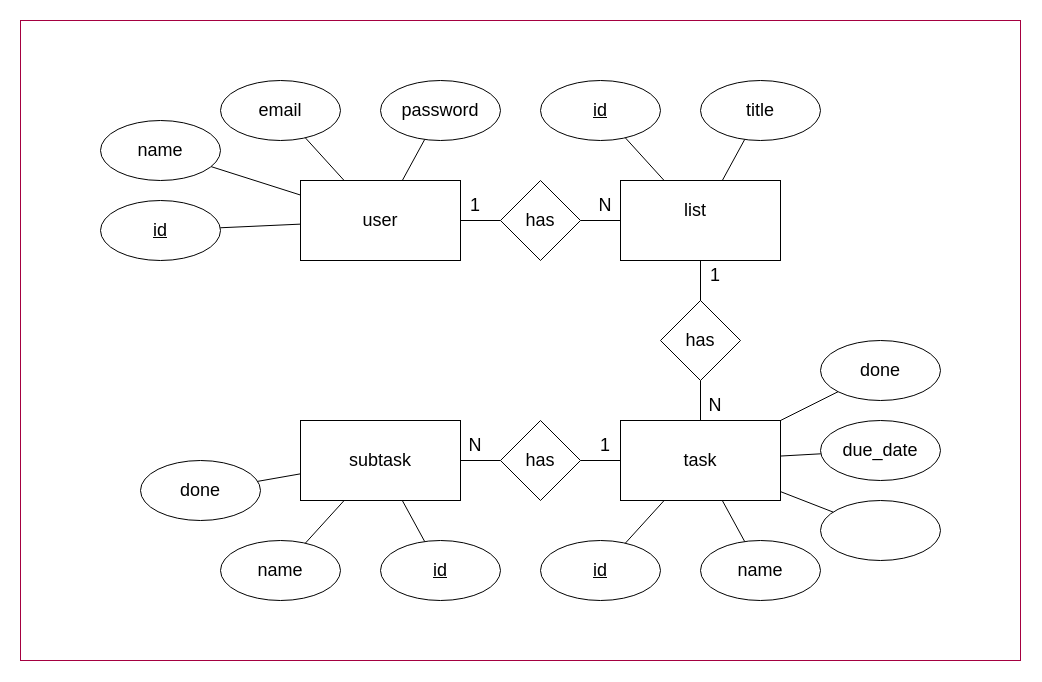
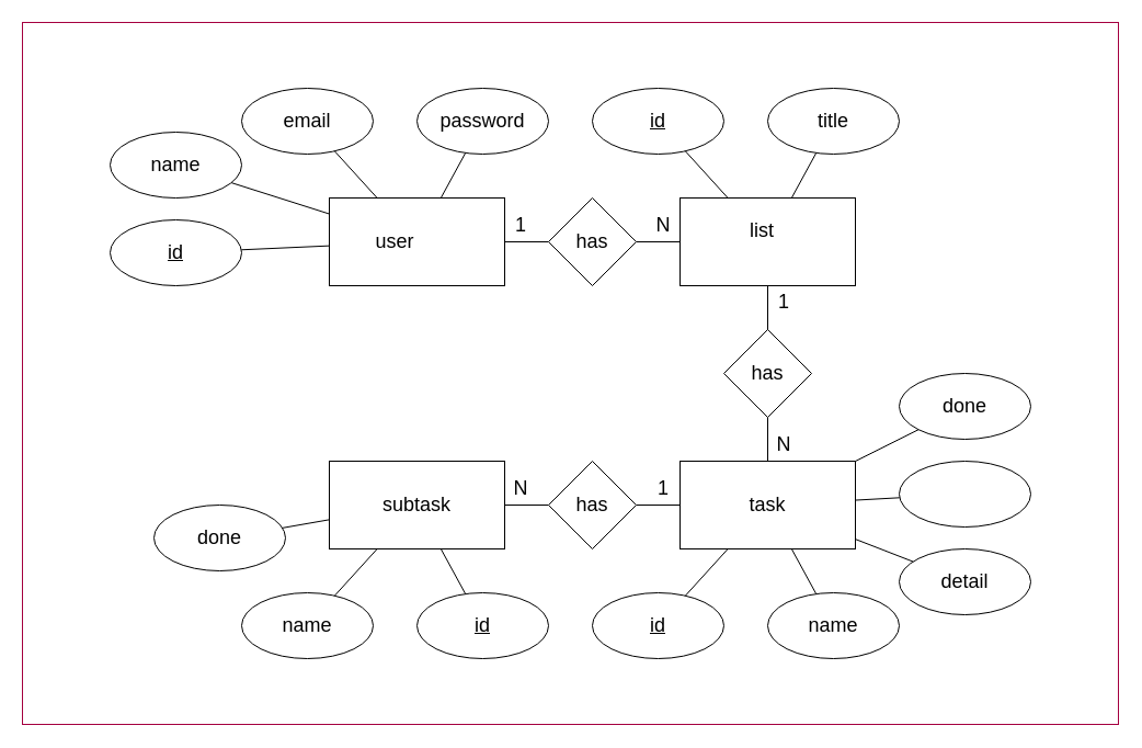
  <mxCell id="0" />
  <mxCell id="1" parent="0" />
  <mxCell id="2" value="" style="rounded=0;whiteSpace=wrap;html=1;fontSize=18;fontColor=#ffffff;strokeColor=#A50040;fillColor=#FFFFFF;" vertex="1" parent="1"><mxGeometry x="20" y="20" width="1000" height="640" as="geometry" /></mxCell>
  <mxCell id="3" value="" style="group" vertex="1" connectable="0" parent="1"><mxGeometry x="300" y="180" width="160" height="80" as="geometry" /></mxCell>
  <mxCell id="4" value="" style="html=1;dashed=0;whitespace=wrap;fillColor=#FFFFFF;strokeColor=#000000;" vertex="1" parent="3"><mxGeometry width="160" height="80" as="geometry" /></mxCell>
- <mxCell id="5" value="&lt;font color=&quot;#000000&quot; style=&quot;font-size: 18px&quot;&gt;user&lt;/font&gt;" style="text;html=1;strokeColor=none;fillColor=none;align=center;verticalAlign=middle;whiteSpace=wrap;rounded=0;" vertex="1" parent="3"><mxGeometry x="50" y="25" width="60" height="30" as="geometry" /></mxCell>
+ <mxCell id="5" value="&lt;font color=&quot;#000000&quot; style=&quot;font-size: 18px&quot;&gt;user&lt;/font&gt;" style="text;html=1;strokeColor=none;fillColor=none;align=center;verticalAlign=middle;whiteSpace=wrap;rounded=0;" vertex="1" parent="3"><mxGeometry x="30" y="25" width="60" height="30" as="geometry" /></mxCell>
  <mxCell id="6" value="" style="group" vertex="1" connectable="0" parent="1"><mxGeometry x="620" y="180" width="160" height="80" as="geometry" /></mxCell>
  <mxCell id="7" value="" style="html=1;dashed=0;whitespace=wrap;fillColor=#FFFFFF;strokeColor=#000000;" vertex="1" parent="6"><mxGeometry width="160" height="80" as="geometry" /></mxCell>
  <mxCell id="8" value="&lt;font color=&quot;#000000&quot; style=&quot;font-size: 18px&quot;&gt;list&lt;/font&gt;" style="text;html=1;strokeColor=none;fillColor=none;align=center;verticalAlign=middle;whiteSpace=wrap;rounded=0;" vertex="1" parent="6"><mxGeometry x="45" y="15" width="60" height="30" as="geometry" /></mxCell>
  <mxCell id="9" style="edgeStyle=none;html=1;fontSize=20;fontColor=#000000;endArrow=none;endFill=0;strokeColor=#000000;" edge="1" parent="1" source="23" target="7"><mxGeometry relative="1" as="geometry" /></mxCell>
  <mxCell id="10" style="edgeStyle=none;html=1;fontSize=20;fontColor=#000000;endArrow=none;endFill=0;strokeColor=#000000;" edge="1" parent="1" source="26" target="12"><mxGeometry relative="1" as="geometry" /></mxCell>
  <mxCell id="11" value="" style="group" vertex="1" connectable="0" parent="1"><mxGeometry x="620" y="420" width="160" height="80" as="geometry" /></mxCell>
  <mxCell id="12" value="" style="html=1;dashed=0;whitespace=wrap;fillColor=#FFFFFF;strokeColor=#000000;" vertex="1" parent="11"><mxGeometry width="160" height="80" as="geometry" /></mxCell>
  <mxCell id="13" value="&lt;font color=&quot;#000000&quot; style=&quot;font-size: 18px&quot;&gt;task&lt;/font&gt;" style="text;html=1;strokeColor=none;fillColor=none;align=center;verticalAlign=middle;whiteSpace=wrap;rounded=0;" vertex="1" parent="11"><mxGeometry x="50" y="25" width="60" height="30" as="geometry" /></mxCell>
  <mxCell id="14" style="edgeStyle=none;html=1;fontSize=20;fontColor=#000000;endArrow=none;endFill=0;strokeColor=#000000;" edge="1" parent="1" source="29" target="17"><mxGeometry relative="1" as="geometry" /></mxCell>
  <mxCell id="15" value="" style="group" vertex="1" connectable="0" parent="1"><mxGeometry x="300" y="420" width="160" height="80" as="geometry" /></mxCell>
  <mxCell id="16" value="" style="group" vertex="1" connectable="0" parent="15"><mxGeometry width="160" height="80" as="geometry" /></mxCell>
  <mxCell id="17" value="" style="html=1;dashed=0;whitespace=wrap;fillColor=#FFFFFF;strokeColor=#000000;" vertex="1" parent="16"><mxGeometry width="160" height="80" as="geometry" /></mxCell>
  <mxCell id="18" value="&lt;font color=&quot;#000000&quot; style=&quot;font-size: 18px&quot;&gt;subtask&lt;/font&gt;" style="text;html=1;strokeColor=none;fillColor=none;align=center;verticalAlign=middle;whiteSpace=wrap;rounded=0;" vertex="1" parent="16"><mxGeometry x="50" y="25" width="60" height="30" as="geometry" /></mxCell>
  <mxCell id="19" style="edgeStyle=none;html=1;fontSize=20;fontColor=#000000;endArrow=none;endFill=0;strokeColor=#000000;" edge="1" parent="1" source="4" target="23"><mxGeometry relative="1" as="geometry" /></mxCell>
  <mxCell id="20" style="edgeStyle=none;html=1;entryX=0.5;entryY=1;entryDx=0;entryDy=0;fontSize=20;fontColor=#000000;endArrow=none;endFill=0;strokeColor=#000000;" edge="1" parent="1" source="7" target="27"><mxGeometry relative="1" as="geometry" /></mxCell>
  <mxCell id="21" style="edgeStyle=none;html=1;fontSize=20;fontColor=#000000;endArrow=none;endFill=0;strokeColor=#000000;" edge="1" parent="1" source="12" target="29"><mxGeometry relative="1" as="geometry" /></mxCell>
  <mxCell id="22" value="" style="group" vertex="1" connectable="0" parent="1"><mxGeometry x="500" y="180" width="80" height="80" as="geometry" /></mxCell>
  <mxCell id="23" value="" style="rhombus;whiteSpace=wrap;html=1;fontSize=20;fontColor=#000000;strokeColor=#000000;fillColor=#FFFFFF;" vertex="1" parent="22"><mxGeometry width="80" height="80" as="geometry" /></mxCell>
  <mxCell id="24" value="&lt;font color=&quot;#000000&quot; style=&quot;font-size: 18px&quot;&gt;has&lt;/font&gt;" style="text;html=1;strokeColor=none;fillColor=none;align=center;verticalAlign=middle;whiteSpace=wrap;rounded=0;" vertex="1" parent="22"><mxGeometry x="10" y="25" width="60" height="30" as="geometry" /></mxCell>
  <mxCell id="25" value="" style="group" vertex="1" connectable="0" parent="1"><mxGeometry x="660" y="300" width="80" height="80" as="geometry" /></mxCell>
  <mxCell id="26" value="" style="rhombus;whiteSpace=wrap;html=1;fontSize=20;fontColor=#000000;strokeColor=#000000;fillColor=#FFFFFF;" vertex="1" parent="25"><mxGeometry width="80" height="80" as="geometry" /></mxCell>
  <mxCell id="27" value="&lt;font color=&quot;#000000&quot; style=&quot;font-size: 18px&quot;&gt;has&lt;/font&gt;" style="text;html=1;strokeColor=none;fillColor=none;align=center;verticalAlign=middle;whiteSpace=wrap;rounded=0;" vertex="1" parent="25"><mxGeometry x="10" y="25" width="60" height="30" as="geometry" /></mxCell>
  <mxCell id="28" value="" style="group" vertex="1" connectable="0" parent="1"><mxGeometry x="500" y="420" width="80" height="80" as="geometry" /></mxCell>
  <mxCell id="29" value="" style="rhombus;whiteSpace=wrap;html=1;fontSize=20;fontColor=#000000;strokeColor=#000000;fillColor=#FFFFFF;" vertex="1" parent="28"><mxGeometry width="80" height="80" as="geometry" /></mxCell>
  <mxCell id="30" value="&lt;font color=&quot;#000000&quot; style=&quot;font-size: 18px&quot;&gt;has&lt;/font&gt;" style="text;html=1;strokeColor=none;fillColor=none;align=center;verticalAlign=middle;whiteSpace=wrap;rounded=0;" vertex="1" parent="28"><mxGeometry x="10" y="25" width="60" height="30" as="geometry" /></mxCell>
  <mxCell id="31" value="" style="group;fontStyle=4" vertex="1" connectable="0" parent="1"><mxGeometry x="100" y="200" width="120" height="60" as="geometry" /></mxCell>
  <mxCell id="32" value="" style="ellipse;whiteSpace=wrap;html=1;fontSize=20;fontColor=#000000;strokeColor=#000000;fillColor=#FFFFFF;" vertex="1" parent="31"><mxGeometry width="120" height="60" as="geometry" /></mxCell>
  <mxCell id="33" value="&lt;font color=&quot;#000000&quot; size=&quot;1&quot;&gt;&lt;u style=&quot;font-size: 18px&quot;&gt;id&lt;/u&gt;&lt;/font&gt;" style="text;html=1;strokeColor=none;fillColor=none;align=center;verticalAlign=middle;whiteSpace=wrap;rounded=0;" vertex="1" parent="31"><mxGeometry x="30" y="18.75" width="60" height="22.5" as="geometry" /></mxCell>
  <mxCell id="34" value="" style="group" vertex="1" connectable="0" parent="1"><mxGeometry x="100" y="120" width="120" height="60" as="geometry" /></mxCell>
  <mxCell id="35" value="" style="ellipse;whiteSpace=wrap;html=1;fontSize=20;fontColor=#000000;strokeColor=#000000;fillColor=#FFFFFF;" vertex="1" parent="34"><mxGeometry width="120" height="60" as="geometry" /></mxCell>
  <mxCell id="36" value="&lt;font color=&quot;#000000&quot; style=&quot;font-size: 18px&quot;&gt;name&lt;/font&gt;" style="text;html=1;strokeColor=none;fillColor=none;align=center;verticalAlign=middle;whiteSpace=wrap;rounded=0;" vertex="1" parent="34"><mxGeometry x="30" y="18.75" width="60" height="22.5" as="geometry" /></mxCell>
  <mxCell id="37" value="" style="group" vertex="1" connectable="0" parent="1"><mxGeometry x="220" y="80" width="120" height="60" as="geometry" /></mxCell>
  <mxCell id="38" value="" style="ellipse;whiteSpace=wrap;html=1;fontSize=20;fontColor=#000000;strokeColor=#000000;fillColor=#FFFFFF;" vertex="1" parent="37"><mxGeometry width="120" height="60" as="geometry" /></mxCell>
  <mxCell id="39" value="&lt;font color=&quot;#000000&quot; style=&quot;font-size: 18px&quot;&gt;email&lt;/font&gt;" style="text;html=1;strokeColor=none;fillColor=none;align=center;verticalAlign=middle;whiteSpace=wrap;rounded=0;" vertex="1" parent="37"><mxGeometry x="30" y="18.75" width="60" height="22.5" as="geometry" /></mxCell>
  <mxCell id="40" value="" style="group" vertex="1" connectable="0" parent="1"><mxGeometry x="380" y="80" width="120" height="60" as="geometry" /></mxCell>
  <mxCell id="41" value="" style="ellipse;whiteSpace=wrap;html=1;fontSize=20;fontColor=#000000;strokeColor=#000000;fillColor=#FFFFFF;" vertex="1" parent="40"><mxGeometry width="120" height="60" as="geometry" /></mxCell>
  <mxCell id="42" value="&lt;font color=&quot;#000000&quot; style=&quot;font-size: 18px&quot;&gt;password&lt;/font&gt;" style="text;html=1;strokeColor=none;fillColor=none;align=center;verticalAlign=middle;whiteSpace=wrap;rounded=0;" vertex="1" parent="40"><mxGeometry x="30" y="18.75" width="60" height="22.5" as="geometry" /></mxCell>
  <mxCell id="43" style="edgeStyle=none;html=1;fontSize=18;fontColor=#000000;endArrow=none;endFill=0;strokeColor=#000000;" edge="1" parent="1" source="4" target="38"><mxGeometry relative="1" as="geometry" /></mxCell>
  <mxCell id="44" style="edgeStyle=none;html=1;fontSize=18;fontColor=#000000;endArrow=none;endFill=0;strokeColor=#000000;" edge="1" parent="1" source="4" target="35"><mxGeometry relative="1" as="geometry" /></mxCell>
  <mxCell id="45" style="edgeStyle=none;html=1;fontSize=18;fontColor=#000000;endArrow=none;endFill=0;strokeColor=#000000;" edge="1" parent="1" source="4" target="32"><mxGeometry relative="1" as="geometry" /></mxCell>
  <mxCell id="46" style="edgeStyle=none;html=1;fontSize=18;fontColor=#000000;endArrow=none;endFill=0;strokeColor=#000000;" edge="1" parent="1" source="4" target="41"><mxGeometry relative="1" as="geometry" /></mxCell>
  <mxCell id="47" value="" style="group;fontStyle=4" vertex="1" connectable="0" parent="1"><mxGeometry x="540" y="80" width="120" height="60" as="geometry" /></mxCell>
  <mxCell id="48" value="" style="ellipse;whiteSpace=wrap;html=1;fontSize=20;fontColor=#000000;strokeColor=#000000;fillColor=#FFFFFF;" vertex="1" parent="47"><mxGeometry width="120" height="60" as="geometry" /></mxCell>
  <mxCell id="49" value="&lt;font color=&quot;#000000&quot; size=&quot;1&quot;&gt;&lt;u style=&quot;font-size: 18px&quot;&gt;id&lt;/u&gt;&lt;/font&gt;" style="text;html=1;strokeColor=none;fillColor=none;align=center;verticalAlign=middle;whiteSpace=wrap;rounded=0;" vertex="1" parent="47"><mxGeometry x="30" y="18.75" width="60" height="22.5" as="geometry" /></mxCell>
  <mxCell id="50" style="edgeStyle=none;html=1;fontSize=18;fontColor=#000000;endArrow=none;endFill=0;strokeColor=#000000;" edge="1" parent="1" source="7" target="48"><mxGeometry relative="1" as="geometry" /></mxCell>
  <mxCell id="51" value="" style="group;fontStyle=4" vertex="1" connectable="0" parent="1"><mxGeometry x="700" y="80" width="120" height="60" as="geometry" /></mxCell>
  <mxCell id="52" value="&lt;font color=&quot;#000000&quot; size=&quot;1&quot;&gt;&lt;u style=&quot;font-size: 18px&quot;&gt;title&lt;/u&gt;&lt;/font&gt;" style="text;html=1;strokeColor=none;fillColor=none;align=center;verticalAlign=middle;whiteSpace=wrap;rounded=0;" vertex="1" parent="51"><mxGeometry x="30" y="18.75" width="60" height="22.5" as="geometry" /></mxCell>
  <mxCell id="53" value="" style="group" vertex="1" connectable="0" parent="51"><mxGeometry width="120" height="60" as="geometry" /></mxCell>
  <mxCell id="54" value="" style="ellipse;whiteSpace=wrap;html=1;fontSize=20;fontColor=#000000;strokeColor=#000000;fillColor=#FFFFFF;" vertex="1" parent="53"><mxGeometry width="120" height="60" as="geometry" /></mxCell>
  <mxCell id="55" value="&lt;font color=&quot;#000000&quot; style=&quot;font-size: 18px&quot;&gt;title&lt;/font&gt;" style="text;html=1;strokeColor=none;fillColor=none;align=center;verticalAlign=middle;whiteSpace=wrap;rounded=0;" vertex="1" parent="53"><mxGeometry x="30" y="18.75" width="60" height="22.5" as="geometry" /></mxCell>
  <mxCell id="56" style="edgeStyle=none;html=1;fontSize=18;fontColor=#000000;endArrow=none;endFill=0;strokeColor=#000000;" edge="1" parent="1" source="7" target="54"><mxGeometry relative="1" as="geometry" /></mxCell>
  <mxCell id="57" value="" style="group;fontStyle=4" vertex="1" connectable="0" parent="1"><mxGeometry x="540" y="540" width="120" height="60" as="geometry" /></mxCell>
  <mxCell id="58" value="" style="ellipse;whiteSpace=wrap;html=1;fontSize=20;fontColor=#000000;strokeColor=#000000;fillColor=#FFFFFF;" vertex="1" parent="57"><mxGeometry width="120" height="60" as="geometry" /></mxCell>
  <mxCell id="59" value="&lt;font color=&quot;#000000&quot; size=&quot;1&quot;&gt;&lt;u style=&quot;font-size: 18px&quot;&gt;id&lt;/u&gt;&lt;/font&gt;" style="text;html=1;strokeColor=none;fillColor=none;align=center;verticalAlign=middle;whiteSpace=wrap;rounded=0;" vertex="1" parent="57"><mxGeometry x="30" y="18.75" width="60" height="22.5" as="geometry" /></mxCell>
  <mxCell id="60" style="edgeStyle=none;html=1;fontSize=18;fontColor=#000000;endArrow=none;endFill=0;strokeColor=#000000;" edge="1" parent="1" source="12" target="58"><mxGeometry relative="1" as="geometry" /></mxCell>
  <mxCell id="61" value="" style="group" vertex="1" connectable="0" parent="1"><mxGeometry x="700" y="540" width="120" height="60" as="geometry" /></mxCell>
  <mxCell id="62" value="" style="ellipse;whiteSpace=wrap;html=1;fontSize=20;fontColor=#000000;strokeColor=#000000;fillColor=#FFFFFF;" vertex="1" parent="61"><mxGeometry width="120" height="60" as="geometry" /></mxCell>
  <mxCell id="63" value="&lt;font color=&quot;#000000&quot; style=&quot;font-size: 18px&quot;&gt;name&lt;/font&gt;" style="text;html=1;strokeColor=none;fillColor=none;align=center;verticalAlign=middle;whiteSpace=wrap;rounded=0;" vertex="1" parent="61"><mxGeometry x="30" y="18.75" width="60" height="22.5" as="geometry" /></mxCell>
  <mxCell id="64" style="edgeStyle=none;html=1;fontSize=18;fontColor=#000000;endArrow=none;endFill=0;strokeColor=#000000;" edge="1" parent="1" source="12" target="62"><mxGeometry relative="1" as="geometry" /></mxCell>
  <mxCell id="65" value="" style="group" vertex="1" connectable="0" parent="1"><mxGeometry x="820" y="500" width="120" height="60" as="geometry" /></mxCell>
  <mxCell id="66" value="" style="ellipse;whiteSpace=wrap;html=1;fontSize=20;fontColor=#000000;strokeColor=#000000;fillColor=#FFFFFF;" vertex="1" parent="65"><mxGeometry width="120" height="60" as="geometry" /></mxCell>
+ <mxCell id="67" value="&lt;font color=&quot;#000000&quot; style=&quot;font-size: 18px&quot;&gt;detail&lt;/font&gt;" style="text;html=1;strokeColor=none;fillColor=none;align=center;verticalAlign=middle;whiteSpace=wrap;rounded=0;" vertex="1" parent="65"><mxGeometry x="30" y="18.75" width="60" height="22.5" as="geometry" /></mxCell>
  <mxCell id="68" style="edgeStyle=none;html=1;fontSize=18;fontColor=#000000;endArrow=none;endFill=0;strokeColor=#000000;" edge="1" parent="1" source="12" target="66"><mxGeometry relative="1" as="geometry" /></mxCell>
  <mxCell id="69" value="" style="group" vertex="1" connectable="0" parent="1"><mxGeometry x="820" y="420" width="120" height="60" as="geometry" /></mxCell>
  <mxCell id="70" value="" style="ellipse;whiteSpace=wrap;html=1;fontSize=20;fontColor=#000000;strokeColor=#000000;fillColor=#FFFFFF;" vertex="1" parent="69"><mxGeometry width="120" height="60" as="geometry" /></mxCell>
- <mxCell id="71" value="&lt;font color=&quot;#000000&quot; style=&quot;font-size: 18px&quot;&gt;due_date&lt;/font&gt;" style="text;html=1;strokeColor=none;fillColor=none;align=center;verticalAlign=middle;whiteSpace=wrap;rounded=0;" vertex="1" parent="69"><mxGeometry x="30" y="18.75" width="60" height="22.5" as="geometry" /></mxCell>
  <mxCell id="72" value="" style="group" vertex="1" connectable="0" parent="1"><mxGeometry x="820" y="340" width="120" height="60" as="geometry" /></mxCell>
  <mxCell id="73" value="" style="ellipse;whiteSpace=wrap;html=1;fontSize=20;fontColor=#000000;strokeColor=#000000;fillColor=#FFFFFF;" vertex="1" parent="72"><mxGeometry width="120" height="60" as="geometry" /></mxCell>
  <mxCell id="74" value="&lt;font color=&quot;#000000&quot; style=&quot;font-size: 18px&quot;&gt;done&lt;/font&gt;" style="text;html=1;strokeColor=none;fillColor=none;align=center;verticalAlign=middle;whiteSpace=wrap;rounded=0;" vertex="1" parent="72"><mxGeometry x="30" y="18.75" width="60" height="22.5" as="geometry" /></mxCell>
  <mxCell id="75" style="edgeStyle=none;html=1;fontSize=18;fontColor=#000000;endArrow=none;endFill=0;strokeColor=#000000;" edge="1" parent="1" source="12" target="73"><mxGeometry relative="1" as="geometry" /></mxCell>
  <mxCell id="76" style="edgeStyle=none;html=1;fontSize=18;fontColor=#000000;endArrow=none;endFill=0;strokeColor=#000000;" edge="1" parent="1" source="12" target="70"><mxGeometry relative="1" as="geometry" /></mxCell>
  <mxCell id="77" value="" style="group;fontStyle=4" vertex="1" connectable="0" parent="1"><mxGeometry x="380" y="540" width="120" height="60" as="geometry" /></mxCell>
  <mxCell id="78" value="" style="ellipse;whiteSpace=wrap;html=1;fontSize=20;fontColor=#000000;strokeColor=#000000;fillColor=#FFFFFF;" vertex="1" parent="77"><mxGeometry width="120" height="60" as="geometry" /></mxCell>
  <mxCell id="79" value="&lt;font color=&quot;#000000&quot; size=&quot;1&quot;&gt;&lt;u style=&quot;font-size: 18px&quot;&gt;id&lt;/u&gt;&lt;/font&gt;" style="text;html=1;strokeColor=none;fillColor=none;align=center;verticalAlign=middle;whiteSpace=wrap;rounded=0;" vertex="1" parent="77"><mxGeometry x="30" y="18.75" width="60" height="22.5" as="geometry" /></mxCell>
  <mxCell id="80" value="" style="group" vertex="1" connectable="0" parent="1"><mxGeometry x="220" y="540" width="120" height="60" as="geometry" /></mxCell>
  <mxCell id="81" value="" style="ellipse;whiteSpace=wrap;html=1;fontSize=20;fontColor=#000000;strokeColor=#000000;fillColor=#FFFFFF;" vertex="1" parent="80"><mxGeometry width="120" height="60" as="geometry" /></mxCell>
  <mxCell id="82" value="&lt;font color=&quot;#000000&quot; style=&quot;font-size: 18px&quot;&gt;name&lt;/font&gt;" style="text;html=1;strokeColor=none;fillColor=none;align=center;verticalAlign=middle;whiteSpace=wrap;rounded=0;" vertex="1" parent="80"><mxGeometry x="30" y="18.75" width="60" height="22.5" as="geometry" /></mxCell>
  <mxCell id="83" style="edgeStyle=none;html=1;fontSize=18;fontColor=#000000;endArrow=none;endFill=0;strokeColor=#000000;" edge="1" parent="1" source="17" target="78"><mxGeometry relative="1" as="geometry" /></mxCell>
  <mxCell id="84" style="edgeStyle=none;html=1;fontSize=18;fontColor=#000000;endArrow=none;endFill=0;strokeColor=#000000;" edge="1" parent="1" source="17" target="81"><mxGeometry relative="1" as="geometry" /></mxCell>
  <mxCell id="85" value="" style="group" vertex="1" connectable="0" parent="1"><mxGeometry x="140" y="460" width="120" height="60" as="geometry" /></mxCell>
  <mxCell id="86" value="" style="ellipse;whiteSpace=wrap;html=1;fontSize=20;fontColor=#000000;strokeColor=#000000;fillColor=#FFFFFF;" vertex="1" parent="85"><mxGeometry width="120" height="60" as="geometry" /></mxCell>
  <mxCell id="87" value="&lt;font color=&quot;#000000&quot; style=&quot;font-size: 18px&quot;&gt;done&lt;/font&gt;" style="text;html=1;strokeColor=none;fillColor=none;align=center;verticalAlign=middle;whiteSpace=wrap;rounded=0;" vertex="1" parent="85"><mxGeometry x="30" y="18.75" width="60" height="22.5" as="geometry" /></mxCell>
  <mxCell id="88" style="edgeStyle=none;html=1;fontSize=18;fontColor=#000000;endArrow=none;endFill=0;strokeColor=#000000;" edge="1" parent="1" source="86" target="17"><mxGeometry relative="1" as="geometry" /></mxCell>
  <mxCell id="89" value="&lt;font style=&quot;font-size: 18px&quot; color=&quot;#000000&quot;&gt;1&lt;/font&gt;" style="text;html=1;strokeColor=none;fillColor=none;align=center;verticalAlign=middle;whiteSpace=wrap;rounded=0;" vertex="1" parent="1"><mxGeometry x="460" y="190" width="30" height="30" as="geometry" /></mxCell>
  <mxCell id="90" value="&lt;font style=&quot;font-size: 18px&quot; color=&quot;#000000&quot;&gt;N&lt;/font&gt;" style="text;html=1;strokeColor=none;fillColor=none;align=center;verticalAlign=middle;whiteSpace=wrap;rounded=0;" vertex="1" parent="1"><mxGeometry x="590" y="190" width="30" height="30" as="geometry" /></mxCell>
  <mxCell id="91" value="&lt;font style=&quot;font-size: 18px&quot; color=&quot;#000000&quot;&gt;1&lt;/font&gt;" style="text;html=1;strokeColor=none;fillColor=none;align=center;verticalAlign=middle;whiteSpace=wrap;rounded=0;" vertex="1" parent="1"><mxGeometry x="700" y="260" width="30" height="30" as="geometry" /></mxCell>
  <mxCell id="92" value="&lt;font style=&quot;font-size: 18px&quot; color=&quot;#000000&quot;&gt;N&lt;/font&gt;" style="text;html=1;strokeColor=none;fillColor=none;align=center;verticalAlign=middle;whiteSpace=wrap;rounded=0;" vertex="1" parent="1"><mxGeometry x="700" y="390" width="30" height="30" as="geometry" /></mxCell>
  <mxCell id="93" value="&lt;font style=&quot;font-size: 18px&quot; color=&quot;#000000&quot;&gt;1&lt;/font&gt;" style="text;html=1;strokeColor=none;fillColor=none;align=center;verticalAlign=middle;whiteSpace=wrap;rounded=0;" vertex="1" parent="1"><mxGeometry x="590" y="430" width="30" height="30" as="geometry" /></mxCell>
  <mxCell id="94" value="&lt;font style=&quot;font-size: 18px&quot; color=&quot;#000000&quot;&gt;N&lt;/font&gt;" style="text;html=1;strokeColor=none;fillColor=none;align=center;verticalAlign=middle;whiteSpace=wrap;rounded=0;" vertex="1" parent="1"><mxGeometry x="460" y="430" width="30" height="30" as="geometry" /></mxCell>
